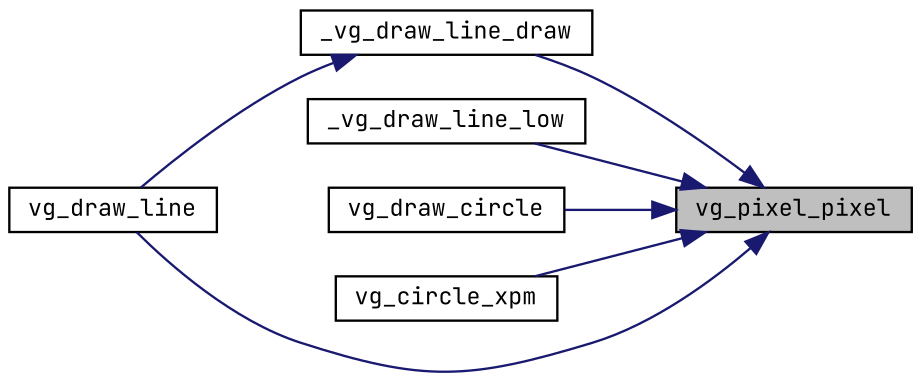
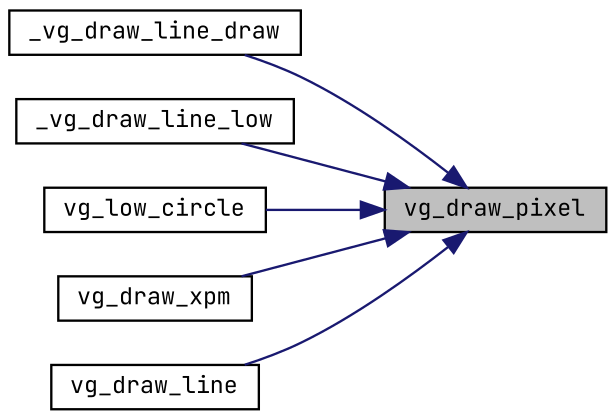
  digraph {
    fontname="JetBrains Mono"
    rankdir=RL
    node [color=black fillcolor=white fontname="JetBrains Mono" fontsize=10 shape=record style=filled]
    edge [color=midnightblue dir=back fontname="JetBrains Mono" fontsize=10 labelfontname=Helvetica labelfontsize=10 style=solid]
-   n1 [fillcolor=grey75 fontcolor=black height=0.2 label=vg_pixel_pixel width=0.4]
+   n1 [fillcolor=grey75 fontcolor=black height=0.2 label=vg_draw_pixel width=0.4]
    n2 [height=0.2 label=_vg_draw_line_draw width=0.4]
    n3 [height=0.2 label=_vg_draw_line_low width=0.4]
-   n4 [height=0.2 label=vg_draw_circle width=0.4]
-   n5 [height=0.2 label=vg_circle_xpm width=0.4]
+   n4 [height=0.2 label=vg_low_circle width=0.4]
+   n5 [height=0.2 label=vg_draw_xpm width=0.4]
    n6 [height=0.2 label=vg_draw_line width=0.4]
    n1 -> n2
    n1 -> n3
    n1 -> n4
    n1 -> n5
    n1 -> n6
-   n2 -> n6
  }
